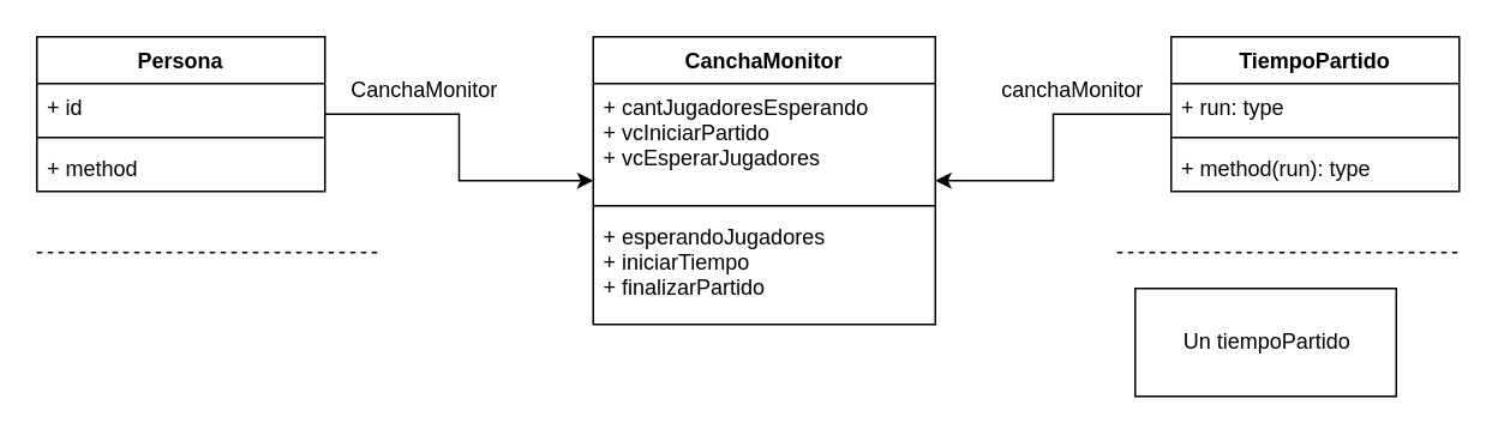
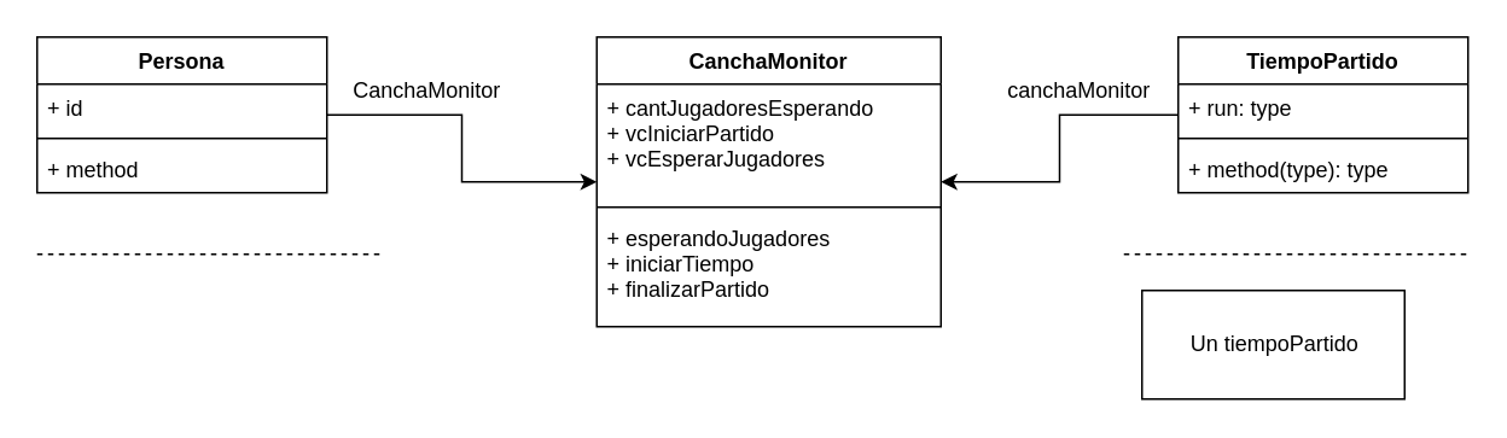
  <mxCell id="0" />
  <mxCell id="1" parent="0" />
  <mxCell id="2" style="edgeStyle=orthogonalEdgeStyle;rounded=0;orthogonalLoop=1;jettySize=auto;html=1;" edge="1" parent="1" source="3" target="12"><mxGeometry relative="1" as="geometry" /></mxCell>
  <mxCell id="3" value="Persona" style="swimlane;fontStyle=1;align=center;verticalAlign=top;childLayout=stackLayout;horizontal=1;startSize=26;horizontalStack=0;resizeParent=1;resizeParentMax=0;resizeLast=0;collapsible=1;marginBottom=0;" vertex="1" parent="1"><mxGeometry x="20" y="20" width="160" height="86" as="geometry" /></mxCell>
  <mxCell id="4" value="+ id" style="text;strokeColor=none;fillColor=none;align=left;verticalAlign=top;spacingLeft=4;spacingRight=4;overflow=hidden;rotatable=0;points=[[0,0.5],[1,0.5]];portConstraint=eastwest;" vertex="1" parent="3"><mxGeometry y="26" width="160" height="26" as="geometry" /></mxCell>
  <mxCell id="5" value="" style="line;strokeWidth=1;fillColor=none;align=left;verticalAlign=middle;spacingTop=-1;spacingLeft=3;spacingRight=3;rotatable=0;labelPosition=right;points=[];portConstraint=eastwest;" vertex="1" parent="3"><mxGeometry y="52" width="160" height="8" as="geometry" /></mxCell>
  <mxCell id="6" value="+ method" style="text;strokeColor=none;fillColor=none;align=left;verticalAlign=top;spacingLeft=4;spacingRight=4;overflow=hidden;rotatable=0;points=[[0,0.5],[1,0.5]];portConstraint=eastwest;" vertex="1" parent="3"><mxGeometry y="60" width="160" height="26" as="geometry" /></mxCell>
  <mxCell id="7" style="edgeStyle=orthogonalEdgeStyle;rounded=0;orthogonalLoop=1;jettySize=auto;html=1;" edge="1" parent="1" source="8" target="12"><mxGeometry relative="1" as="geometry" /></mxCell>
  <mxCell id="8" value="TiempoPartido&#10;" style="swimlane;fontStyle=1;align=center;verticalAlign=top;childLayout=stackLayout;horizontal=1;startSize=26;horizontalStack=0;resizeParent=1;resizeParentMax=0;resizeLast=0;collapsible=1;marginBottom=0;" vertex="1" parent="1"><mxGeometry x="650" y="20" width="160" height="86" as="geometry" /></mxCell>
  <mxCell id="9" value="+ run: type" style="text;strokeColor=none;fillColor=none;align=left;verticalAlign=top;spacingLeft=4;spacingRight=4;overflow=hidden;rotatable=0;points=[[0,0.5],[1,0.5]];portConstraint=eastwest;" vertex="1" parent="8"><mxGeometry y="26" width="160" height="26" as="geometry" /></mxCell>
  <mxCell id="10" value="" style="line;strokeWidth=1;fillColor=none;align=left;verticalAlign=middle;spacingTop=-1;spacingLeft=3;spacingRight=3;rotatable=0;labelPosition=right;points=[];portConstraint=eastwest;" vertex="1" parent="8"><mxGeometry y="52" width="160" height="8" as="geometry" /></mxCell>
- <mxCell id="11" value="+ method(run): type" style="text;strokeColor=none;fillColor=none;align=left;verticalAlign=top;spacingLeft=4;spacingRight=4;overflow=hidden;rotatable=0;points=[[0,0.5],[1,0.5]];portConstraint=eastwest;" vertex="1" parent="8"><mxGeometry y="60" width="160" height="26" as="geometry" /></mxCell>
+ <mxCell id="11" value="+ method(type): type" style="text;strokeColor=none;fillColor=none;align=left;verticalAlign=top;spacingLeft=4;spacingRight=4;overflow=hidden;rotatable=0;points=[[0,0.5],[1,0.5]];portConstraint=eastwest;" vertex="1" parent="8"><mxGeometry y="60" width="160" height="26" as="geometry" /></mxCell>
  <mxCell id="12" value="CanchaMonitor" style="swimlane;fontStyle=1;align=center;verticalAlign=top;childLayout=stackLayout;horizontal=1;startSize=26;horizontalStack=0;resizeParent=1;resizeParentMax=0;resizeLast=0;collapsible=1;marginBottom=0;" vertex="1" parent="1"><mxGeometry x="329" y="20" width="190" height="160" as="geometry" /></mxCell>
  <mxCell id="13" value="+ cantJugadoresEsperando&#10;+ vcIniciarPartido&#10;+ vcEsperarJugadores&#10;" style="text;strokeColor=none;fillColor=none;align=left;verticalAlign=top;spacingLeft=4;spacingRight=4;overflow=hidden;rotatable=0;points=[[0,0.5],[1,0.5]];portConstraint=eastwest;" vertex="1" parent="12"><mxGeometry y="26" width="190" height="64" as="geometry" /></mxCell>
  <mxCell id="14" value="" style="line;strokeWidth=1;fillColor=none;align=left;verticalAlign=middle;spacingTop=-1;spacingLeft=3;spacingRight=3;rotatable=0;labelPosition=right;points=[];portConstraint=eastwest;" vertex="1" parent="12"><mxGeometry y="90" width="190" height="8" as="geometry" /></mxCell>
  <mxCell id="15" value="+ esperandoJugadores&#10;+ iniciarTiempo&#10;+ finalizarPartido&#10;" style="text;strokeColor=none;fillColor=none;align=left;verticalAlign=top;spacingLeft=4;spacingRight=4;overflow=hidden;rotatable=0;points=[[0,0.5],[1,0.5]];portConstraint=eastwest;" vertex="1" parent="12"><mxGeometry y="98" width="190" height="62" as="geometry" /></mxCell>
  <mxCell id="16" value="CanchaMonitor" style="text;html=1;align=center;verticalAlign=middle;resizable=0;points=[];autosize=1;" vertex="1" parent="1"><mxGeometry x="180" y="40" width="110" height="20" as="geometry" /></mxCell>
  <mxCell id="17" value="canchaMonitor" style="text;html=1;align=center;verticalAlign=middle;resizable=0;points=[];autosize=1;" vertex="1" parent="1"><mxGeometry x="540" y="40" width="110" height="20" as="geometry" /></mxCell>
  <mxCell id="18" value="" style="endArrow=none;dashed=1;html=1;" edge="1" parent="1"><mxGeometry width="50" height="50" relative="1" as="geometry"><mxPoint x="20" y="140" as="sourcePoint" /><mxPoint x="210" y="140" as="targetPoint" /></mxGeometry></mxCell>
  <mxCell id="19" value="" style="endArrow=none;dashed=1;html=1;" edge="1" parent="1"><mxGeometry width="50" height="50" relative="1" as="geometry"><mxPoint x="620" y="140" as="sourcePoint" /><mxPoint x="810" y="140" as="targetPoint" /></mxGeometry></mxCell>
  <mxCell id="20" value="Un tiempoPartido" style="html=1;" vertex="1" parent="1"><mxGeometry x="630" y="160" width="145" height="60" as="geometry" /></mxCell>
